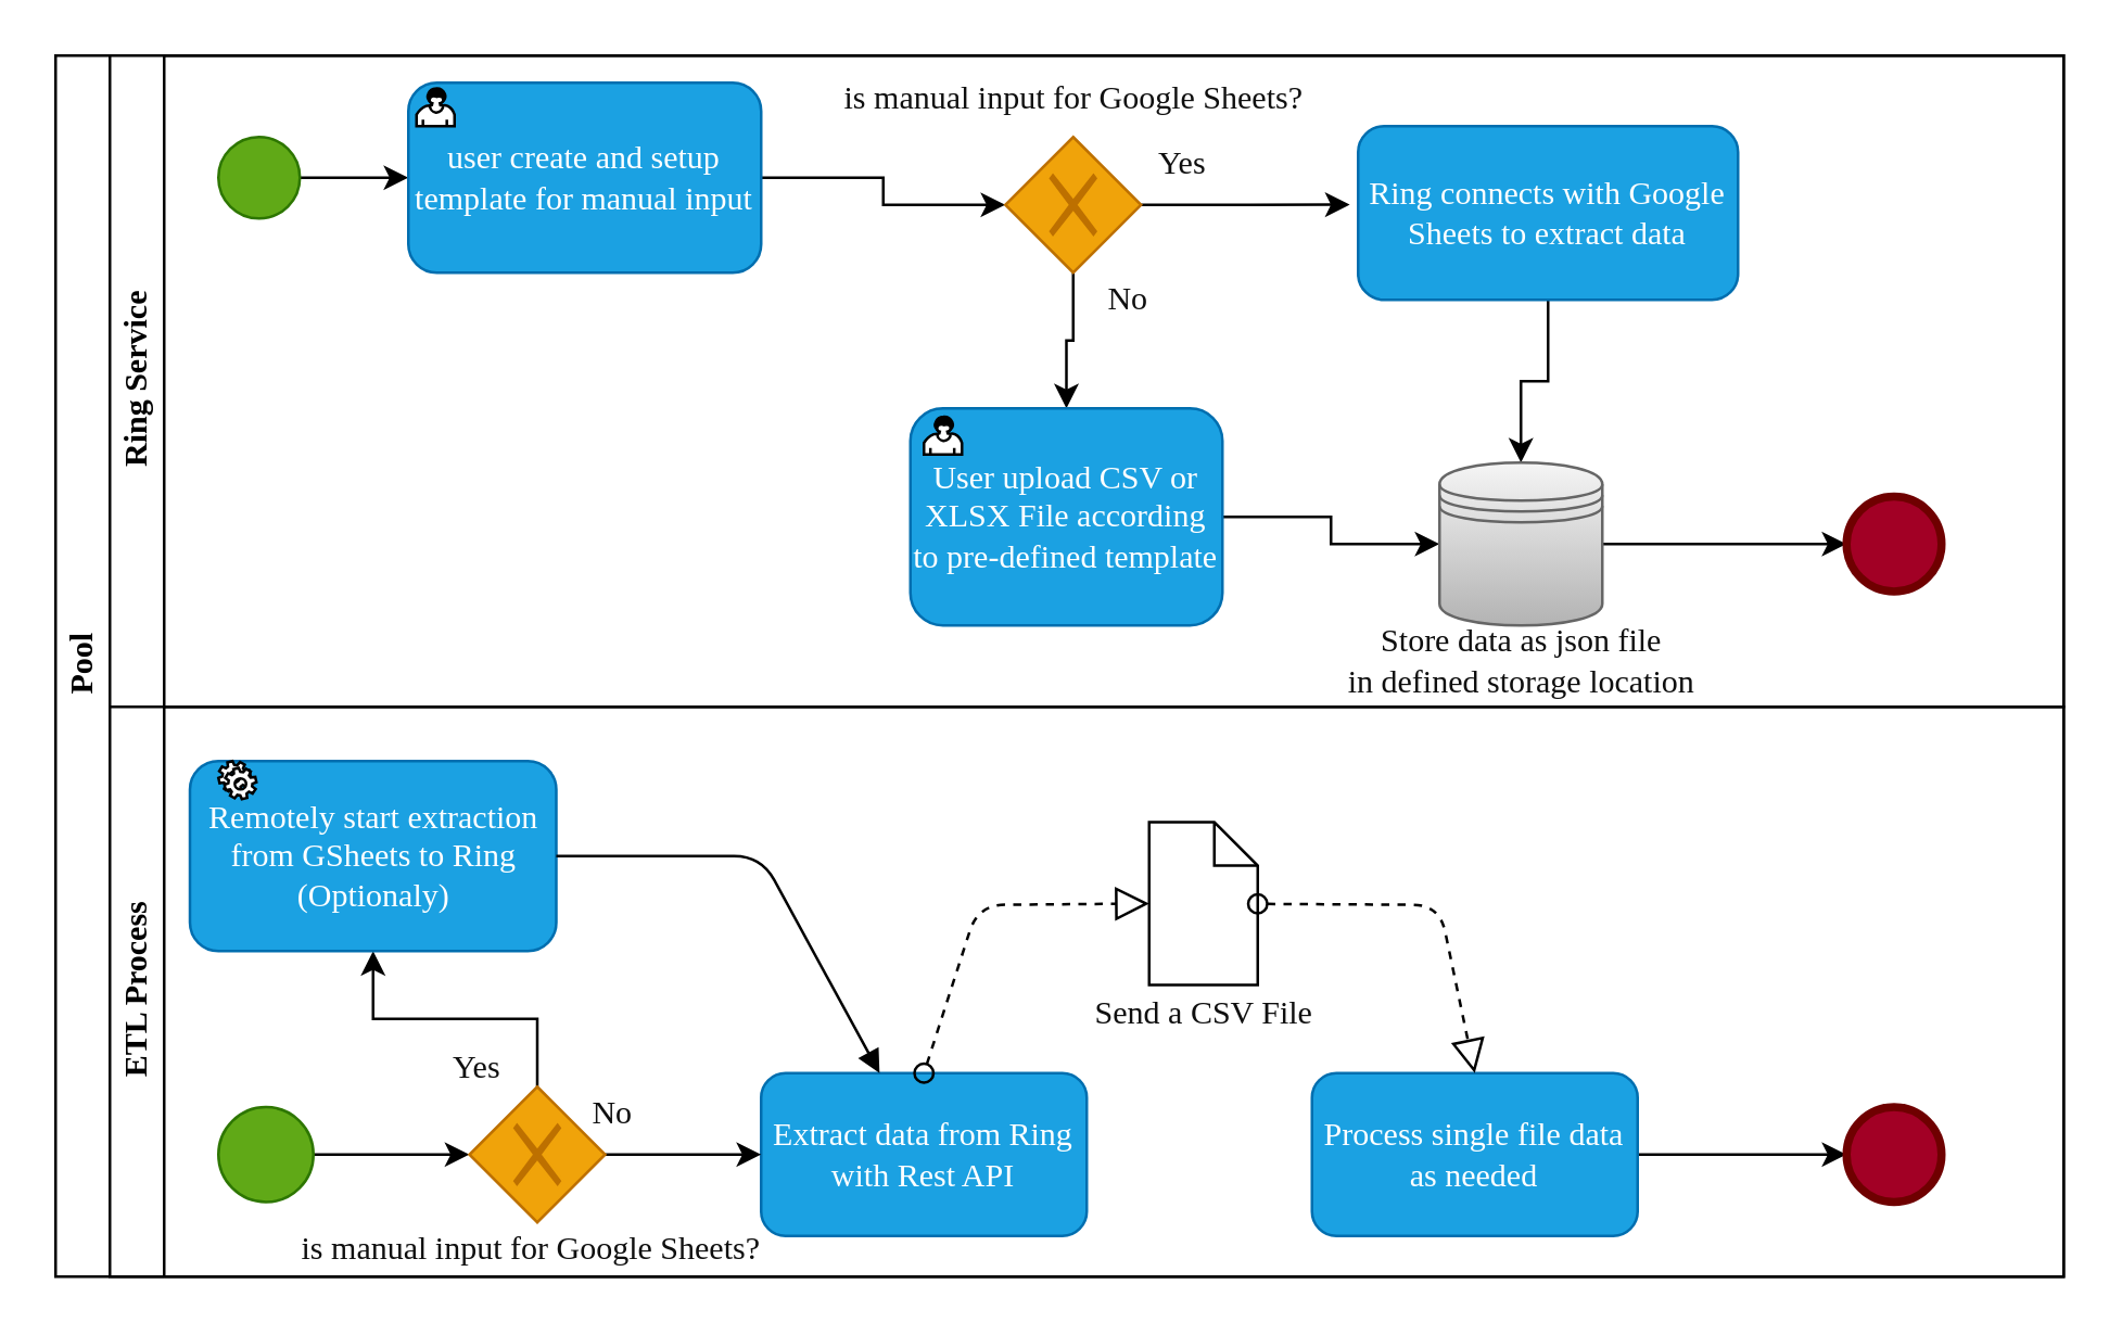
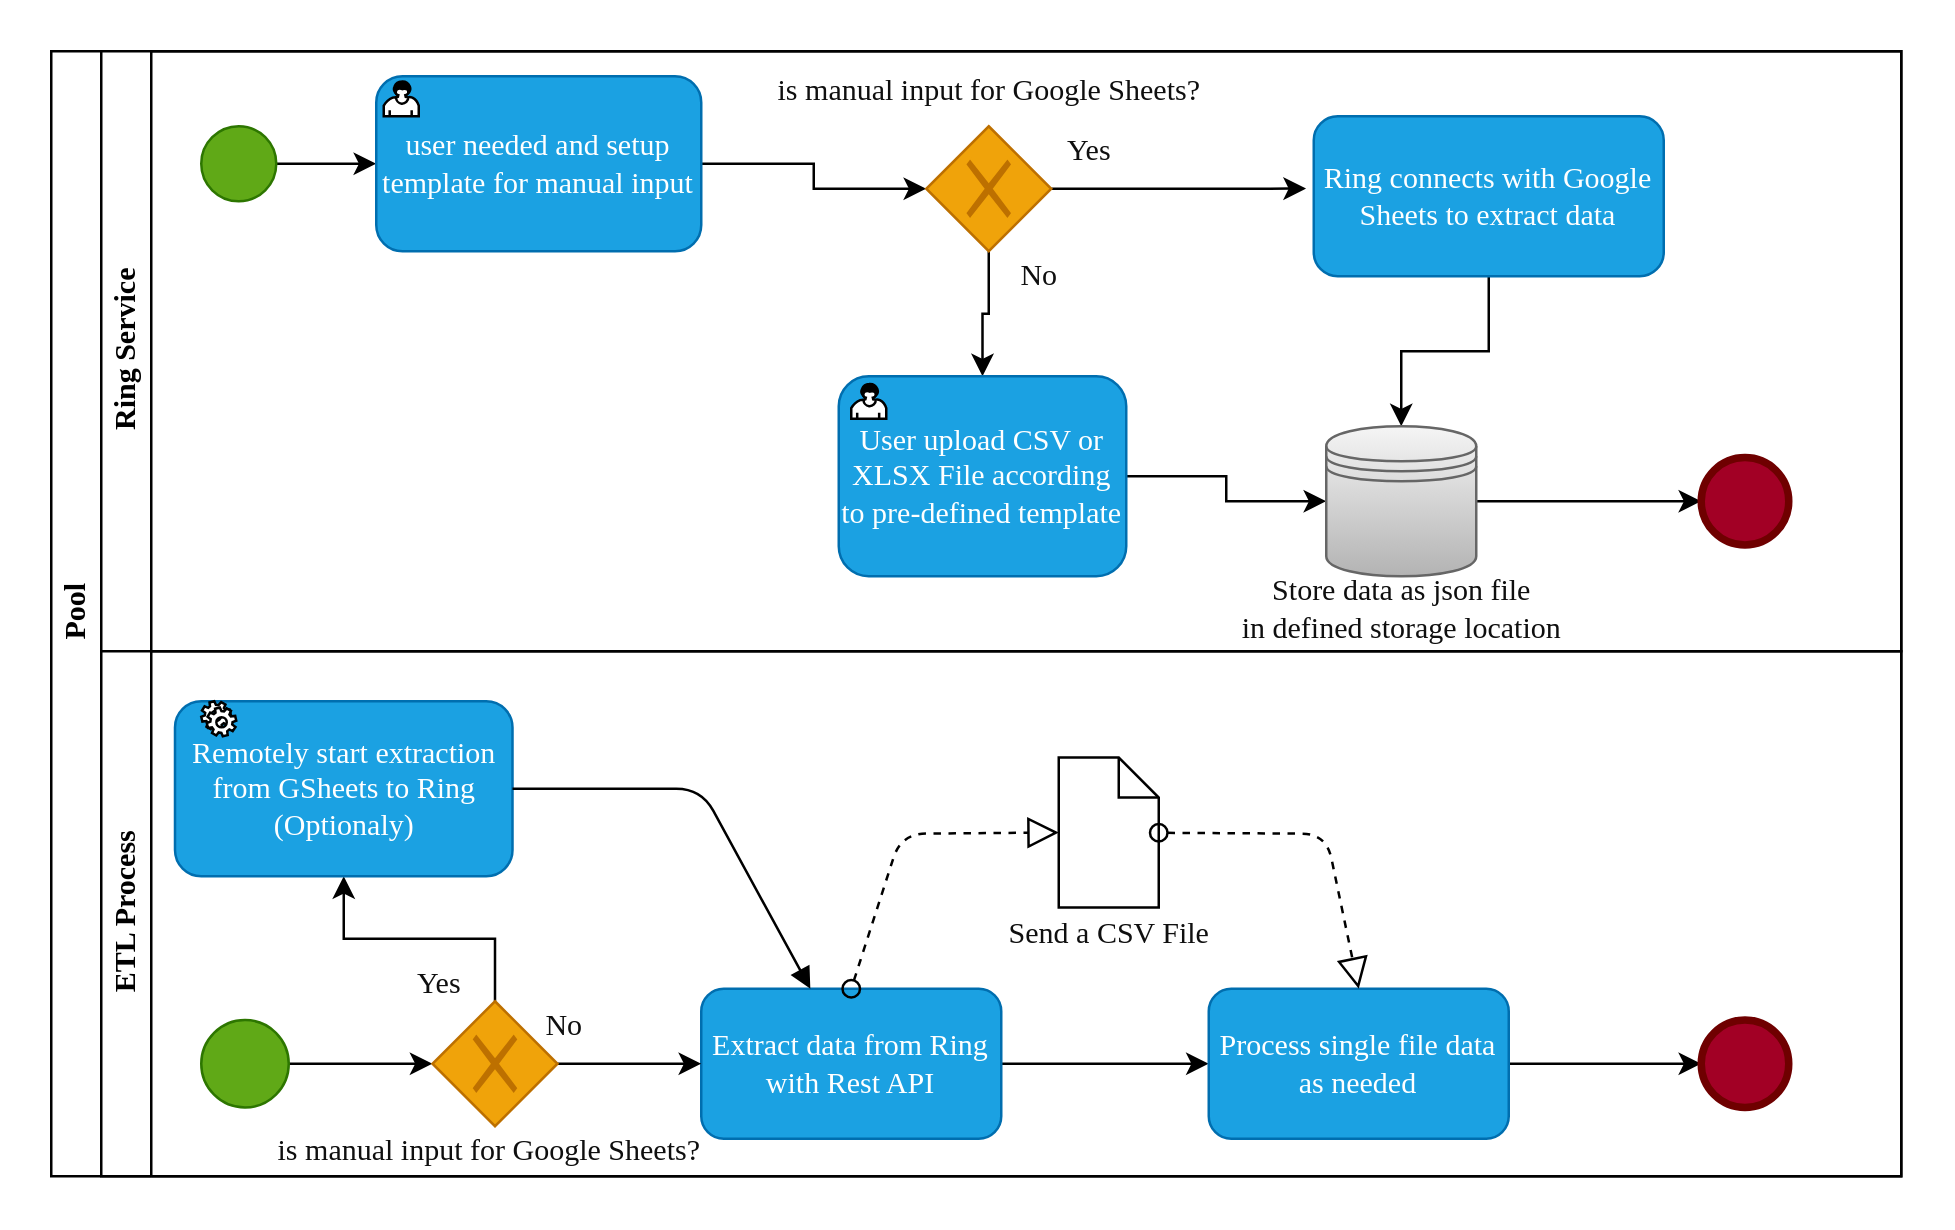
  <mxCell id="0" />
  <mxCell id="1" parent="0" />
  <mxCell id="2" value="Pool" style="swimlane;html=1;childLayout=stackLayout;resizeParent=1;resizeParentMax=0;horizontal=0;startSize=20;horizontalStack=0;fontFamily=Garamond;" parent="1" vertex="1"><mxGeometry x="20" y="20" width="740" height="450" as="geometry" /></mxCell>
  <mxCell id="3" value="Ring Service" style="swimlane;html=1;startSize=20;horizontal=0;fontFamily=Garamond;" parent="2" vertex="1"><mxGeometry x="20" width="720" height="240" as="geometry"><mxRectangle x="20" width="430" height="20" as="alternateBounds" /></mxGeometry></mxCell>
  <mxCell id="4" value="" style="edgeStyle=orthogonalEdgeStyle;rounded=0;orthogonalLoop=1;jettySize=auto;html=1;fontFamily=Garamond;fontColor=#0F0F0F;" edge="1" parent="3" source="5" target="7"><mxGeometry relative="1" as="geometry" /></mxCell>
  <mxCell id="5" value="" style="shape=mxgraph.bpmn.shape;html=1;verticalLabelPosition=bottom;labelBackgroundColor=#ffffff;verticalAlign=top;align=center;perimeter=ellipsePerimeter;outlineConnect=0;outline=standard;symbol=general;fillColor=#60a917;strokeColor=#2D7600;fontColor=#ffffff;" vertex="1" parent="3"><mxGeometry x="40" y="30" width="30" height="30" as="geometry" /></mxCell>
  <mxCell id="6" value="" style="edgeStyle=orthogonalEdgeStyle;rounded=0;orthogonalLoop=1;jettySize=auto;html=1;fontFamily=Garamond;fontColor=#0F0F0F;" edge="1" parent="3" source="7" target="11"><mxGeometry relative="1" as="geometry" /></mxCell>
- <mxCell id="7" value="user create and setup template for manual input" style="shape=ext;rounded=1;html=1;whiteSpace=wrap;strokeColor=#006EAF;fillColor=#1ba1e2;fontFamily=Garamond;fontColor=#ffffff;" vertex="1" parent="3"><mxGeometry x="110" y="10" width="130" height="70" as="geometry" /></mxCell>
+ <mxCell id="7" value="user needed and setup template for manual input" style="shape=ext;rounded=1;html=1;whiteSpace=wrap;strokeColor=#006EAF;fillColor=#1ba1e2;fontFamily=Garamond;fontColor=#ffffff;" vertex="1" parent="3"><mxGeometry x="110" y="10" width="130" height="70" as="geometry" /></mxCell>
  <mxCell id="8" value="" style="shape=mxgraph.bpmn.user_task;html=1;outlineConnect=0;strokeColor=#000000;fillColor=#ffffff;gradientColor=none;fontFamily=Garamond;fontColor=#0F0F0F;" vertex="1" parent="3"><mxGeometry x="113" y="12" width="14" height="14" as="geometry" /></mxCell>
  <mxCell id="9" value="" style="edgeStyle=orthogonalEdgeStyle;rounded=0;orthogonalLoop=1;jettySize=auto;html=1;fontFamily=Garamond;fontColor=#0F0F0F;" edge="1" parent="3" source="11" target="16"><mxGeometry relative="1" as="geometry" /></mxCell>
  <mxCell id="10" value="" style="edgeStyle=orthogonalEdgeStyle;rounded=0;orthogonalLoop=1;jettySize=auto;html=1;fontFamily=Garamond;fontColor=#0F0F0F;entryX=-0.022;entryY=0.452;entryDx=0;entryDy=0;entryPerimeter=0;" edge="1" parent="3" source="11" target="19"><mxGeometry relative="1" as="geometry"><mxPoint x="460" y="55" as="targetPoint" /></mxGeometry></mxCell>
  <mxCell id="11" value="" style="shape=mxgraph.bpmn.shape;html=1;verticalLabelPosition=bottom;labelBackgroundColor=#ffffff;verticalAlign=top;align=center;perimeter=rhombusPerimeter;background=gateway;outlineConnect=0;outline=none;symbol=exclusiveGw;strokeColor=#BD7000;fillColor=#f0a30a;fontFamily=Garamond;fontColor=#ffffff;" vertex="1" parent="3"><mxGeometry x="330" y="30" width="50" height="50" as="geometry" /></mxCell>
  <mxCell id="12" value="is manual input for Google Sheets?" style="text;html=1;align=center;verticalAlign=middle;resizable=0;points=[];autosize=1;fontFamily=Garamond;fontColor=#0F0F0F;" vertex="1" parent="3"><mxGeometry x="265" y="6" width="180" height="20" as="geometry" /></mxCell>
  <mxCell id="13" value="Yes" style="text;html=1;align=center;verticalAlign=middle;resizable=0;points=[];autosize=1;fontFamily=Garamond;fontColor=#0F0F0F;" vertex="1" parent="3"><mxGeometry x="380" y="30" width="30" height="20" as="geometry" /></mxCell>
  <mxCell id="14" value="No" style="text;html=1;align=center;verticalAlign=middle;resizable=0;points=[];autosize=1;fontFamily=Garamond;fontColor=#0F0F0F;" vertex="1" parent="3"><mxGeometry x="360" y="80" width="30" height="20" as="geometry" /></mxCell>
  <mxCell id="15" value="" style="edgeStyle=orthogonalEdgeStyle;rounded=0;orthogonalLoop=1;jettySize=auto;html=1;fontFamily=Garamond;fontColor=#0F0F0F;" edge="1" parent="3" source="16" target="21"><mxGeometry relative="1" as="geometry" /></mxCell>
  <mxCell id="16" value="User upload CSV or XLSX File according to pre-defined template" style="shape=ext;rounded=1;html=1;whiteSpace=wrap;strokeColor=#006EAF;fillColor=#1ba1e2;fontFamily=Garamond;fontColor=#ffffff;" vertex="1" parent="3"><mxGeometry x="295" y="130" width="115" height="80" as="geometry" /></mxCell>
  <mxCell id="17" value="" style="shape=mxgraph.bpmn.user_task;html=1;outlineConnect=0;strokeColor=#000000;fillColor=#ffffff;gradientColor=none;fontFamily=Garamond;fontColor=#0F0F0F;" vertex="1" parent="3"><mxGeometry x="300" y="133" width="14" height="14" as="geometry" /></mxCell>
  <mxCell id="18" value="" style="edgeStyle=orthogonalEdgeStyle;rounded=0;orthogonalLoop=1;jettySize=auto;html=1;fontFamily=Garamond;fontColor=#0F0F0F;" edge="1" parent="3" source="19" target="21"><mxGeometry relative="1" as="geometry" /></mxCell>
- <mxCell id="19" value="Ring connects with Google Sheets to extract data" style="shape=ext;rounded=1;html=1;whiteSpace=wrap;strokeColor=#006EAF;fillColor=#1ba1e2;fontFamily=Garamond;fontColor=#ffffff;" vertex="1" parent="3"><mxGeometry x="460" y="26" width="140" height="64" as="geometry" /></mxCell>
+ <mxCell id="19" value="Ring connects with Google Sheets to extract data" style="shape=ext;rounded=1;html=1;whiteSpace=wrap;strokeColor=#006EAF;fillColor=#1ba1e2;fontFamily=Garamond;fontColor=#ffffff;" vertex="1" parent="3"><mxGeometry x="485" y="26" width="140" height="64" as="geometry" /></mxCell>
  <mxCell id="20" value="" style="edgeStyle=orthogonalEdgeStyle;rounded=0;orthogonalLoop=1;jettySize=auto;html=1;fontFamily=Garamond;fontColor=#0F0F0F;entryX=0;entryY=0.5;entryDx=0;entryDy=0;" edge="1" parent="3" source="21" target="22"><mxGeometry relative="1" as="geometry"><mxPoint x="630" y="180" as="targetPoint" /></mxGeometry></mxCell>
  <mxCell id="21" value="" style="shape=datastore;whiteSpace=wrap;html=1;fontFamily=Garamond;fillColor=#f5f5f5;strokeColor=#666666;gradientColor=#b3b3b3;" vertex="1" parent="3"><mxGeometry x="490" y="150" width="60" height="60" as="geometry" /></mxCell>
  <mxCell id="22" value="" style="shape=mxgraph.bpmn.shape;html=1;verticalLabelPosition=bottom;labelBackgroundColor=#ffffff;verticalAlign=top;align=center;perimeter=ellipsePerimeter;outlineConnect=0;outline=end;symbol=general;strokeColor=#6F0000;fillColor=#a20025;fontFamily=Garamond;fontColor=#ffffff;" vertex="1" parent="3"><mxGeometry x="640" y="162.5" width="35" height="35" as="geometry" /></mxCell>
  <mxCell id="23" value="Store data as json file&lt;br&gt;in defined storage location" style="text;html=1;align=center;verticalAlign=middle;resizable=0;points=[];autosize=1;fontFamily=Garamond;fontColor=#0F0F0F;" vertex="1" parent="3"><mxGeometry x="450" y="208" width="140" height="30" as="geometry" /></mxCell>
  <mxCell id="24" value="ETL Process" style="swimlane;html=1;startSize=20;horizontal=0;fontFamily=Garamond;rotation=0;" vertex="1" parent="2"><mxGeometry x="20" y="240" width="720" height="210" as="geometry"><mxRectangle x="20" width="430" height="20" as="alternateBounds" /></mxGeometry></mxCell>
  <mxCell id="25" style="edgeStyle=orthogonalEdgeStyle;rounded=0;orthogonalLoop=1;jettySize=auto;html=1;fontFamily=Garamond;fontColor=#0F0F0F;entryX=0;entryY=0.5;entryDx=0;entryDy=0;" edge="1" parent="24" source="26" target="37"><mxGeometry relative="1" as="geometry" /></mxCell>
  <mxCell id="26" value="" style="shape=mxgraph.bpmn.shape;html=1;verticalLabelPosition=bottom;labelBackgroundColor=#ffffff;verticalAlign=top;align=center;perimeter=ellipsePerimeter;outlineConnect=0;outline=standard;symbol=general;strokeColor=#2D7600;fillColor=#60a917;fontFamily=Garamond;fontColor=#ffffff;" vertex="1" parent="24"><mxGeometry x="40" y="147.5" width="35" height="35" as="geometry" /></mxCell>
+ <mxCell id="27" value="" style="edgeStyle=orthogonalEdgeStyle;rounded=0;orthogonalLoop=1;jettySize=auto;html=1;fontFamily=Garamond;fontColor=#0F0F0F;" edge="1" parent="24" source="28" target="30"><mxGeometry relative="1" as="geometry" /></mxCell>
  <mxCell id="28" value="Extract data from Ring with Rest API" style="shape=ext;rounded=1;html=1;whiteSpace=wrap;strokeColor=#006EAF;fillColor=#1ba1e2;fontFamily=Garamond;fontColor=#ffffff;" vertex="1" parent="24"><mxGeometry x="240" y="135" width="120" height="60" as="geometry" /></mxCell>
  <mxCell id="29" style="edgeStyle=orthogonalEdgeStyle;rounded=0;orthogonalLoop=1;jettySize=auto;html=1;entryX=0;entryY=0.5;entryDx=0;entryDy=0;fontFamily=Garamond;fontColor=#0F0F0F;" edge="1" parent="24" source="30" target="44"><mxGeometry relative="1" as="geometry" /></mxCell>
  <mxCell id="30" value="Process single file data as needed" style="shape=ext;rounded=1;html=1;whiteSpace=wrap;strokeColor=#006EAF;fillColor=#1ba1e2;fontFamily=Garamond;fontColor=#ffffff;" vertex="1" parent="24"><mxGeometry x="443" y="135" width="120" height="60" as="geometry" /></mxCell>
  <mxCell id="31" value="" style="shape=note;whiteSpace=wrap;size=16;html=1;dropTarget=0;strokeColor=#000000;fillColor=#ffffff;gradientColor=none;fontFamily=Garamond;fontColor=#0F0F0F;" vertex="1" parent="24"><mxGeometry x="383" y="42.5" width="40" height="60" as="geometry" /></mxCell>
  <mxCell id="32" value="" style="startArrow=oval;startFill=0;startSize=7;endArrow=block;endFill=0;endSize=10;dashed=1;html=1;fontFamily=Garamond;fontColor=#0F0F0F;entryX=0;entryY=0.5;entryDx=0;entryDy=0;entryPerimeter=0;exitX=0.5;exitY=0;exitDx=0;exitDy=0;" edge="1" parent="24" source="28" target="31"><mxGeometry width="100" relative="1" as="geometry"><mxPoint x="273" y="39.5" as="sourcePoint" /><mxPoint x="383" y="40" as="targetPoint" /><Array as="points"><mxPoint x="320" y="73" /></Array></mxGeometry></mxCell>
  <mxCell id="33" value="" style="startArrow=oval;startFill=0;startSize=7;endArrow=block;endFill=0;endSize=10;dashed=1;html=1;fontFamily=Garamond;fontColor=#0F0F0F;entryX=0.5;entryY=0;entryDx=0;entryDy=0;" edge="1" parent="24" source="31" target="30"><mxGeometry width="100" relative="1" as="geometry"><mxPoint x="426" y="41.02" as="sourcePoint" /><mxPoint x="533" y="39.5" as="targetPoint" /><Array as="points"><mxPoint x="490" y="73" /></Array></mxGeometry></mxCell>
  <mxCell id="34" value="Send a CSV File" style="text;html=1;align=center;verticalAlign=middle;resizable=0;points=[];autosize=1;fontFamily=Garamond;fontColor=#0F0F0F;" vertex="1" parent="24"><mxGeometry x="353" y="102.5" width="100" height="20" as="geometry" /></mxCell>
  <mxCell id="35" style="edgeStyle=orthogonalEdgeStyle;rounded=0;orthogonalLoop=1;jettySize=auto;html=1;entryX=0;entryY=0.5;entryDx=0;entryDy=0;fontFamily=Garamond;fontColor=#0F0F0F;" edge="1" parent="24" source="37" target="28"><mxGeometry relative="1" as="geometry" /></mxCell>
  <mxCell id="36" style="edgeStyle=orthogonalEdgeStyle;rounded=0;orthogonalLoop=1;jettySize=auto;html=1;entryX=0.5;entryY=1;entryDx=0;entryDy=0;fontFamily=Garamond;fontColor=#0F0F0F;" edge="1" parent="24" source="37" target="41"><mxGeometry relative="1" as="geometry" /></mxCell>
  <mxCell id="37" value="" style="shape=mxgraph.bpmn.shape;html=1;verticalLabelPosition=bottom;labelBackgroundColor=#ffffff;verticalAlign=top;align=center;perimeter=rhombusPerimeter;background=gateway;outlineConnect=0;outline=none;symbol=exclusiveGw;strokeColor=#BD7000;fillColor=#f0a30a;fontFamily=Garamond;fontColor=#ffffff;" vertex="1" parent="24"><mxGeometry x="132.5" y="140" width="50" height="50" as="geometry" /></mxCell>
  <mxCell id="38" value="is manual input for Google Sheets?" style="text;html=1;align=center;verticalAlign=middle;resizable=0;points=[];autosize=1;fontFamily=Garamond;fontColor=#0F0F0F;" vertex="1" parent="24"><mxGeometry x="65" y="190" width="180" height="20" as="geometry" /></mxCell>
  <mxCell id="39" value="No" style="text;html=1;align=center;verticalAlign=middle;resizable=0;points=[];autosize=1;fontFamily=Garamond;fontColor=#0F0F0F;" vertex="1" parent="24"><mxGeometry x="170" y="140" width="30" height="20" as="geometry" /></mxCell>
  <mxCell id="40" value="Yes" style="text;html=1;align=center;verticalAlign=middle;resizable=0;points=[];autosize=1;fontFamily=Garamond;fontColor=#0F0F0F;" vertex="1" parent="24"><mxGeometry x="120" y="122.5" width="30" height="20" as="geometry" /></mxCell>
  <mxCell id="41" value="Remotely start extraction from GSheets to Ring&lt;br&gt;(Optionaly)" style="shape=ext;rounded=1;html=1;whiteSpace=wrap;strokeColor=#006EAF;fillColor=#1ba1e2;fontFamily=Garamond;fontColor=#ffffff;" vertex="1" parent="24"><mxGeometry x="29.5" y="20" width="135" height="70" as="geometry" /></mxCell>
  <mxCell id="42" value="" style="shape=mxgraph.bpmn.service_task;html=1;outlineConnect=0;strokeColor=#000000;fillColor=#ffffff;gradientColor=none;fontFamily=Garamond;fontColor=#0F0F0F;" vertex="1" parent="24"><mxGeometry x="40" y="20" width="14" height="14" as="geometry" /></mxCell>
  <mxCell id="43" value="" style="endArrow=block;endFill=1;endSize=6;html=1;fontFamily=Garamond;fontColor=#0F0F0F;exitX=1;exitY=0.5;exitDx=0;exitDy=0;" edge="1" parent="24" source="41" target="28"><mxGeometry width="100" relative="1" as="geometry"><mxPoint x="230" y="54.5" as="sourcePoint" /><mxPoint x="330" y="54.5" as="targetPoint" /><Array as="points"><mxPoint x="240" y="55" /></Array></mxGeometry></mxCell>
  <mxCell id="44" value="" style="shape=mxgraph.bpmn.shape;html=1;verticalLabelPosition=bottom;labelBackgroundColor=#ffffff;verticalAlign=top;align=center;perimeter=ellipsePerimeter;outlineConnect=0;outline=end;symbol=general;strokeColor=#6F0000;fillColor=#a20025;fontFamily=Garamond;fontColor=#ffffff;" vertex="1" parent="24"><mxGeometry x="640" y="147.5" width="35" height="35" as="geometry" /></mxCell>
